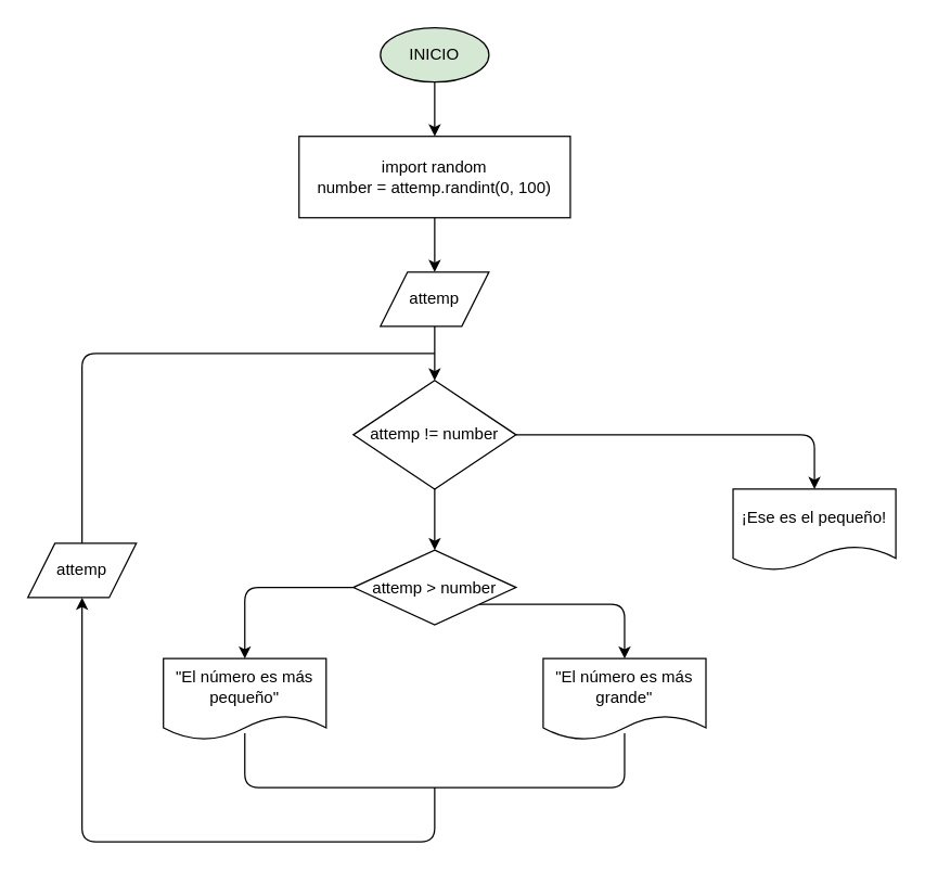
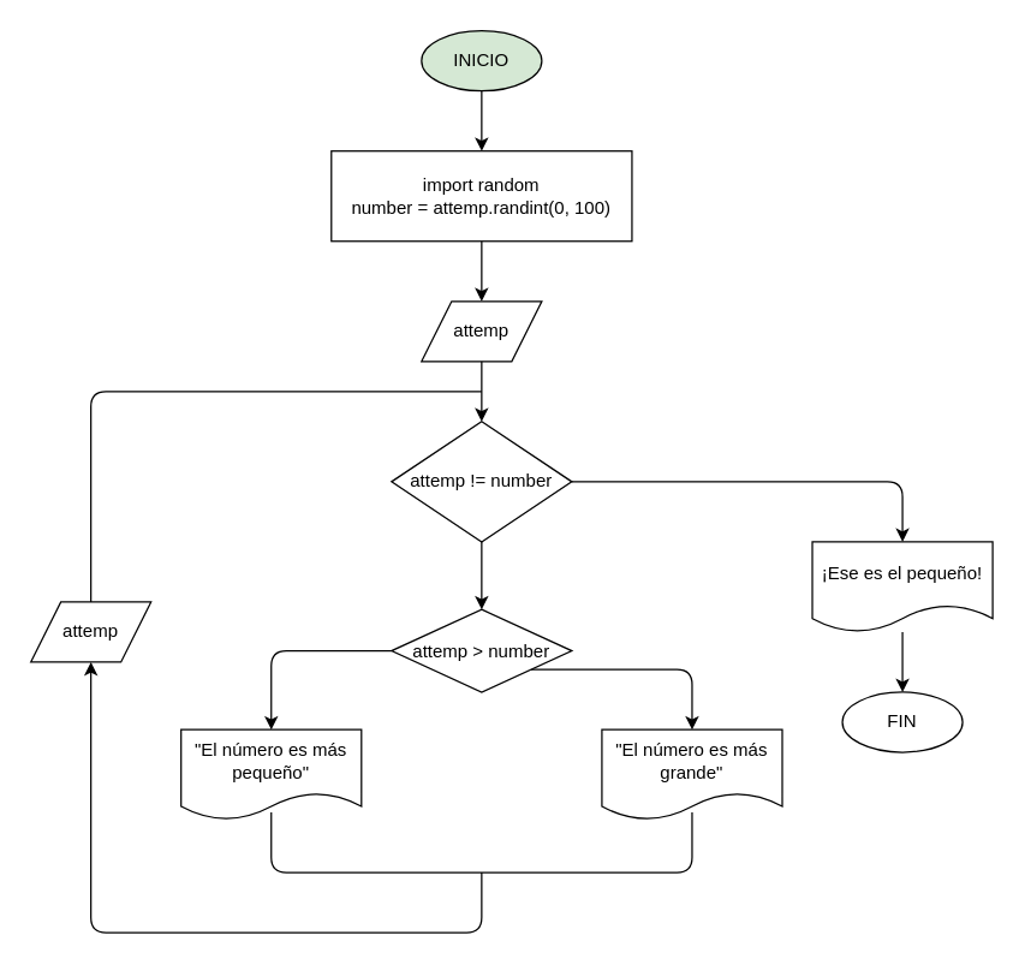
  <mxCell id="0" />
  <mxCell id="1" parent="0" />
  <mxCell id="2" value="" style="edgeStyle=none;html=1;" edge="1" parent="1" source="3" target="5"><mxGeometry relative="1" as="geometry" /></mxCell>
  <mxCell id="3" value="INICIO" style="ellipse;whiteSpace=wrap;html=1;fillColor=#d5e8d4;" vertex="1" parent="1"><mxGeometry x="280" y="20" width="80" height="40" as="geometry" /></mxCell>
  <mxCell id="4" value="" style="edgeStyle=none;html=1;" edge="1" parent="1" source="5" target="7"><mxGeometry relative="1" as="geometry" /></mxCell>
  <mxCell id="5" value="import random&#10;number = attemp.randint(0, 100)" style="whiteSpace=wrap;html=1;" vertex="1" parent="1"><mxGeometry x="220" y="100" width="200" height="60" as="geometry" /></mxCell>
  <mxCell id="6" value="" style="edgeStyle=none;html=1;" edge="1" parent="1" source="7" target="10"><mxGeometry relative="1" as="geometry" /></mxCell>
  <mxCell id="7" value="attemp" style="shape=parallelogram;perimeter=parallelogramPerimeter;whiteSpace=wrap;html=1;fixedSize=1;" vertex="1" parent="1"><mxGeometry x="280" y="200" width="80" height="40" as="geometry" /></mxCell>
  <mxCell id="8" value="" style="edgeStyle=none;html=1;" edge="1" parent="1" source="10" target="13"><mxGeometry relative="1" as="geometry" /></mxCell>
  <mxCell id="9" value="" style="edgeStyle=orthogonalEdgeStyle;html=1;endArrow=classic;endFill=1;entryX=0.5;entryY=0;entryDx=0;entryDy=0;" edge="1" parent="1" source="10" target="21"><mxGeometry relative="1" as="geometry" /></mxCell>
  <mxCell id="10" value="attemp != number" style="rhombus;whiteSpace=wrap;html=1;" vertex="1" parent="1"><mxGeometry x="260" y="280" width="120" height="80" as="geometry" /></mxCell>
  <mxCell id="11" value="" style="edgeStyle=orthogonalEdgeStyle;html=1;" edge="1" parent="1" source="13" target="14"><mxGeometry relative="1" as="geometry"><Array as="points"><mxPoint x="460" y="445" /></Array></mxGeometry></mxCell>
  <mxCell id="12" style="edgeStyle=orthogonalEdgeStyle;html=1;exitX=0;exitY=0.5;exitDx=0;exitDy=0;entryX=0.5;entryY=0;entryDx=0;entryDy=0;" edge="1" parent="1" source="13" target="15"><mxGeometry relative="1" as="geometry" /></mxCell>
  <mxCell id="13" value="attemp &amp;gt; number" style="rhombus;whiteSpace=wrap;html=1;" vertex="1" parent="1"><mxGeometry x="260" y="405" width="120" height="55" as="geometry" /></mxCell>
  <mxCell id="14" value="&quot;El número es más grande&quot;" style="shape=document;whiteSpace=wrap;html=1;boundedLbl=1;" vertex="1" parent="1"><mxGeometry x="400" y="485" width="120" height="60" as="geometry" /></mxCell>
  <mxCell id="15" value="&quot;El número es más pequeño&quot;" style="shape=document;whiteSpace=wrap;html=1;boundedLbl=1;" vertex="1" parent="1"><mxGeometry x="120" y="485" width="120" height="60" as="geometry" /></mxCell>
  <mxCell id="16" value="" style="endArrow=none;html=1;" edge="1" parent="1"><mxGeometry width="50" height="50" relative="1" as="geometry"><mxPoint x="180" y="540" as="sourcePoint" /><mxPoint x="460" y="540" as="targetPoint" /><Array as="points"><mxPoint x="180" y="580" /><mxPoint x="460" y="580" /></Array></mxGeometry></mxCell>
  <mxCell id="17" style="edgeStyle=orthogonalEdgeStyle;html=1;exitX=0.5;exitY=0;exitDx=0;exitDy=0;endArrow=none;endFill=0;" edge="1" parent="1" source="18"><mxGeometry relative="1" as="geometry"><mxPoint x="320" y="260" as="targetPoint" /><Array as="points"><mxPoint x="60" y="260" /></Array></mxGeometry></mxCell>
  <mxCell id="18" value="attemp" style="shape=parallelogram;perimeter=parallelogramPerimeter;whiteSpace=wrap;html=1;fixedSize=1;" vertex="1" parent="1"><mxGeometry x="20" y="400" width="80" height="40" as="geometry" /></mxCell>
  <mxCell id="19" value="" style="endArrow=classic;html=1;entryX=0.5;entryY=1;entryDx=0;entryDy=0;" edge="1" parent="1" target="18"><mxGeometry width="50" height="50" relative="1" as="geometry"><mxPoint x="320" y="580" as="sourcePoint" /><mxPoint x="300" y="380" as="targetPoint" /><Array as="points"><mxPoint x="320" y="620" /><mxPoint x="60" y="620" /></Array></mxGeometry></mxCell>
+ <mxCell id="20" value="" style="edgeStyle=orthogonalEdgeStyle;html=1;endArrow=classic;endFill=1;" edge="1" parent="1" source="21" target="22"><mxGeometry relative="1" as="geometry" /></mxCell>
  <mxCell id="21" value="¡Ese es el pequeño!" style="shape=document;whiteSpace=wrap;html=1;boundedLbl=1;" vertex="1" parent="1"><mxGeometry x="540" y="360" width="120" height="60" as="geometry" /></mxCell>
+ <mxCell id="22" value="FIN" style="ellipse;whiteSpace=wrap;html=1;" vertex="1" parent="1"><mxGeometry x="560" y="460" width="80" height="40" as="geometry" /></mxCell>
